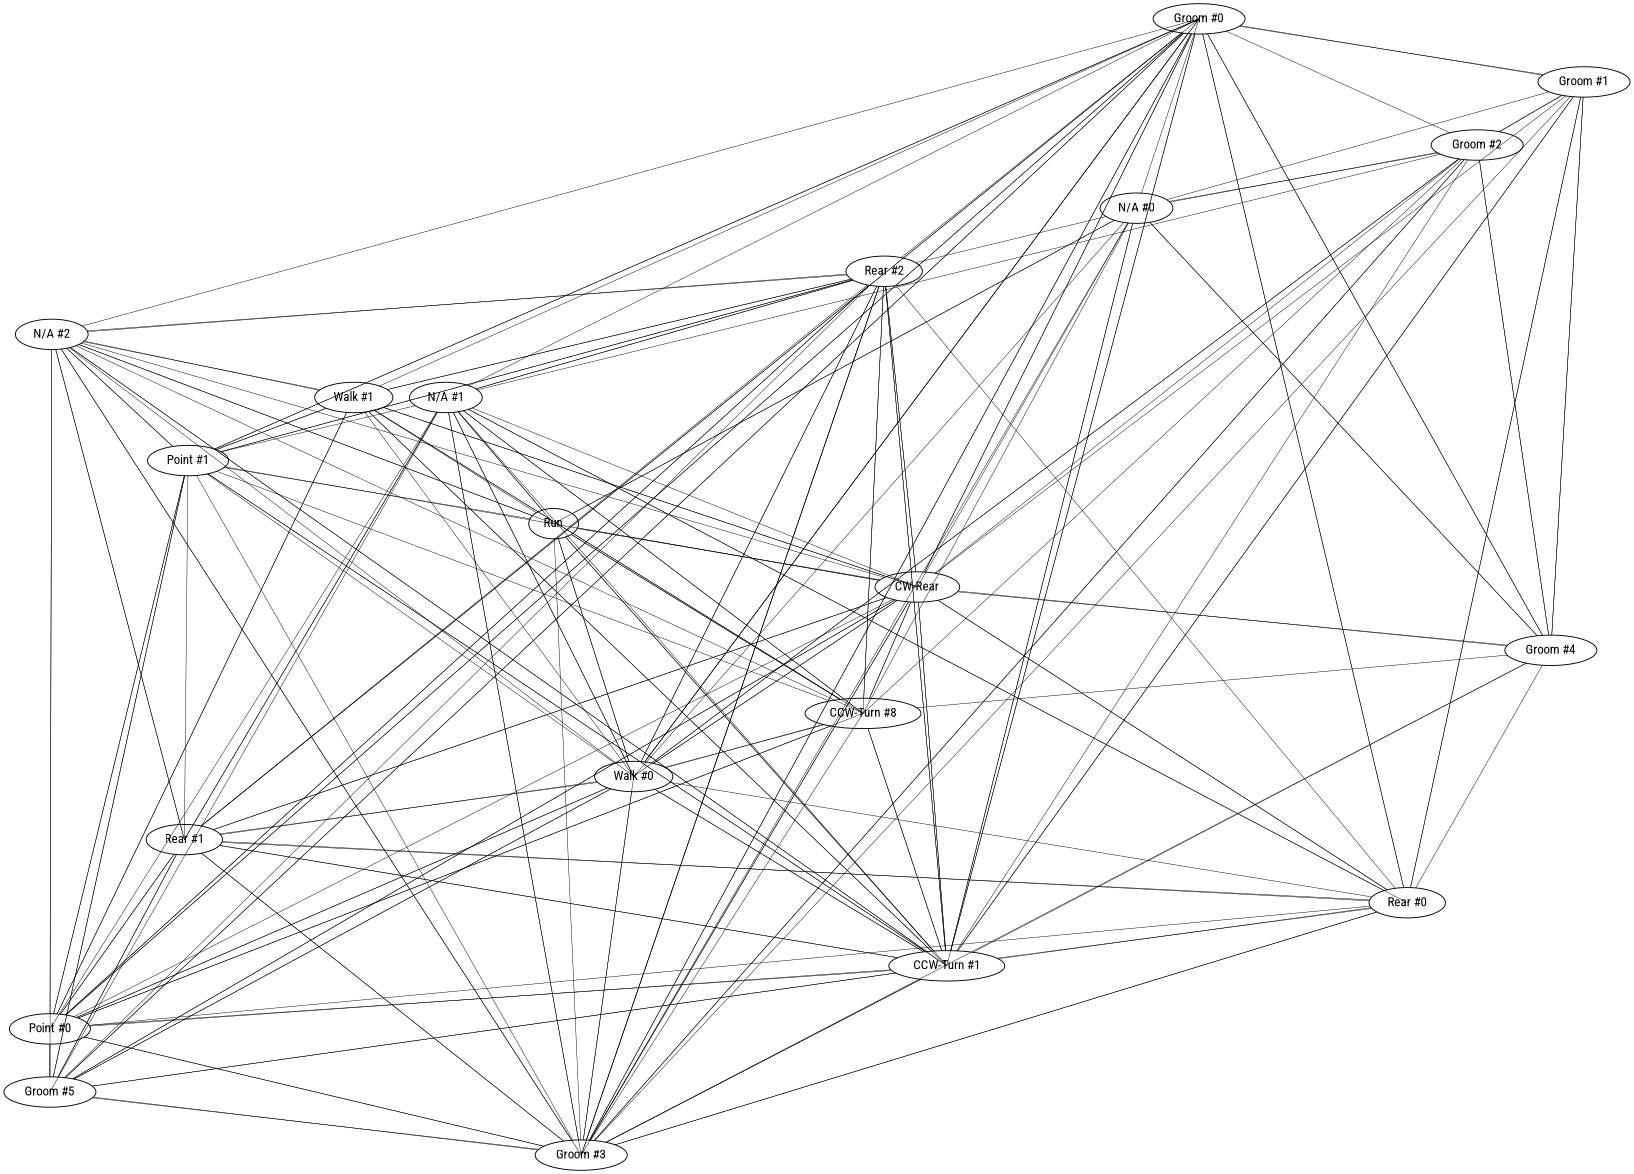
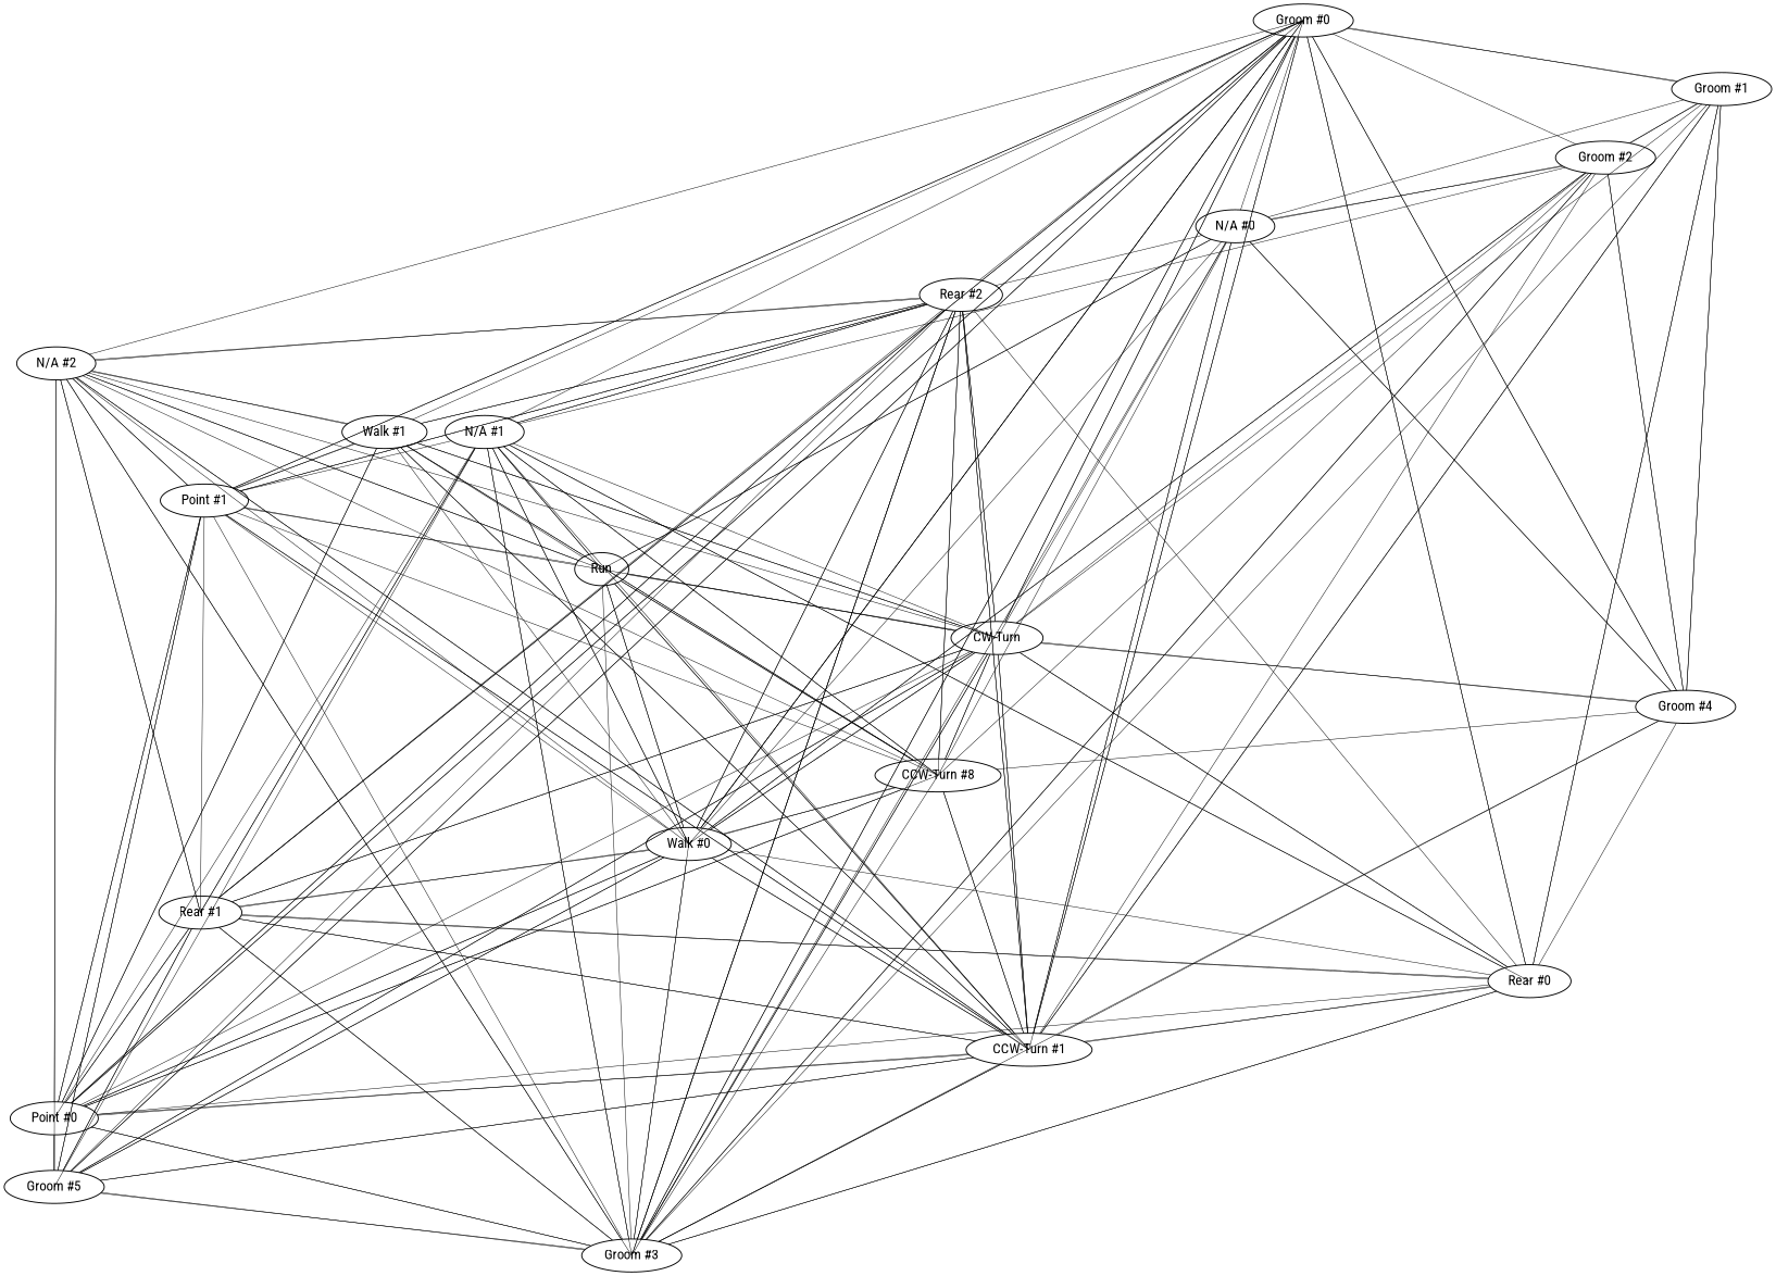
  graph {
    concentrate=true
    fontname="Roboto Condensed"
    splines=line
    node [fontname="Roboto Condensed"]
    edge [fontname="Roboto Condensed" penwidth=0.5 weight=100]
    "Groom #0" [height=0.16640431038100123 width=0.16640431038100123]
    "Groom #1" [height=0.039216321918880866 width=0.039216321918880866]
    "Groom #3" [height=0.03803596493531124 width=0.03803596493531124]
    "Groom #4" [height=0.02796791060246876 width=0.02796791060246876]
-   "CW-Turn" [height=0.17298924190730916 width=0.17298924190730916 label="CW-Rear"]
+   "CW-Turn" [height=0.17298924190730916 width=0.17298924190730916]
    "Groom #5" [height=0.049489744160724866 width=0.049489744160724866]
    "CCW-Turn #1" [height=0.10557034064196208 width=0.10557034064196208]
    "Point #0" [height=0.02241753229596494 width=0.02241753229596494]
    "Rear #0" [height=0.045301139676077774 width=0.045301139676077774]
    "Rear #1" [height=0.04196229053534306 width=0.04196229053534306]
    "Groom #2" [height=0.0121288999542733 width=0.0121288999542733]
    "Walk #0" [height=0.08343459627084612 width=0.08343459627084612]
    n13 [height=0.06552015059504164 label="CCW-Turn #8" width=0.06552015059504164]
    Run [height=0.08969884799899358 width=0.08969884799899358]
    "N/A #0" [height=0.004706140223369719 width=0.004706140223369719]
    "Rear #2" [height=0.01015824169625263 width=0.01015824169625263]
    "Point #1" [height=0.010341313332939616 width=0.010341313332939616]
    "Walk #1" [height=0.005526540946738602 width=0.005526540946738602]
    "N/A #1" [height=0.0064991382742074924 width=0.0064991382742074924]
    "N/A #2" [height=0.002631333652293207 width=0.002631333652293207]
    "Groom #0" -- "Groom #1" [weight=10]
    "Groom #0" -- "Groom #3" [weight=10]
    "Groom #0" -- "Groom #4" [weight=10]
    "Groom #0" -- "CW-Turn"
    "Groom #0" -- "Groom #5"
    "Groom #0" -- "CCW-Turn #1" [weight=10]
    "Groom #0" -- "Point #0" [weight=10]
    "Groom #0" -- "Rear #0"
    "Groom #0" -- "Rear #1"
    "Groom #1" -- "Groom #0"
    "Groom #1" -- "Groom #3" [weight=10]
    "Groom #1" -- "Groom #4"
    "Groom #1" -- "CW-Turn"
    "Groom #1" -- "CCW-Turn #1"
    "Groom #1" -- "Rear #0"
    "Groom #1" -- "Groom #2"
    "Groom #3" -- "Groom #0"
    "Groom #3" -- "CW-Turn"
    "Groom #3" -- "Groom #5"
    "Groom #3" -- "CCW-Turn #1"
    "Groom #3" -- "Point #0" [weight=10]
    "Groom #3" -- "Rear #0" [weight=10]
    "Groom #3" -- "Rear #1" [weight=10]
    "Groom #3" -- "Groom #2" [weight=10]
    "Groom #3" -- "Walk #0" [weight=10]
    "Groom #3" -- n13 [weight=10]
    "Groom #3" -- Run [weight=10]
    "Groom #4" -- "Groom #0"
    "Groom #4" -- "Groom #1"
    "Groom #4" -- "Groom #3" [weight=10]
    "Groom #4" -- "CW-Turn"
    "Groom #4" -- "CCW-Turn #1"
    "Groom #4" -- "Rear #0" [weight=10]
    "Groom #4" -- "Groom #2"
    "Groom #4" -- n13 [weight=10]
    "Groom #4" -- "N/A #0" [weight=10]
    "CW-Turn" -- "Groom #0"
    "CW-Turn" -- "Groom #3"
    "CW-Turn" -- "Groom #4" [weight=10]
    "CW-Turn" -- "Groom #5" [weight=10]
    "CW-Turn" -- "CCW-Turn #1"
    "CW-Turn" -- "Rear #0" [weight=10]
    "CW-Turn" -- "Rear #1" [weight=10]
    "CW-Turn" -- "Walk #0"
    "CW-Turn" -- n13 [weight=10]
    "CW-Turn" -- Run
    "CW-Turn" -- "Rear #2" [weight=10]
    "Groom #5" -- "Groom #0"
    "Groom #5" -- "Groom #3"
    "Groom #5" -- "CW-Turn"
    "Groom #5" -- "CCW-Turn #1"
    "Groom #5" -- "Point #0"
    "Groom #5" -- "Rear #1"
    "Groom #5" -- "Walk #0" [weight=10]
    "Groom #5" -- "Point #1" [weight=10]
    "CCW-Turn #1" -- "Groom #0"
    "CCW-Turn #1" -- "Groom #1" [weight=10]
    "CCW-Turn #1" -- "Groom #3"
    "CCW-Turn #1" -- "CW-Turn"
    "CCW-Turn #1" -- "Groom #5" [weight=10]
    "CCW-Turn #1" -- "Point #0"
    "CCW-Turn #1" -- "Rear #0"
    "CCW-Turn #1" -- "Rear #1"
    "CCW-Turn #1" -- "Walk #0"
    "CCW-Turn #1" -- n13
    "CCW-Turn #1" -- Run [weight=10]
    "CCW-Turn #1" -- "Rear #2" [weight=10]
    "Point #0" -- "Groom #0"
    "Point #0" -- "Groom #3" [weight=10]
    "Point #0" -- "CW-Turn"
    "Point #0" -- "Groom #5"
    "Point #0" -- "CCW-Turn #1"
    "Point #0" -- "Rear #0" [weight=10]
    "Point #0" -- "Rear #1"
    "Point #0" -- "Walk #0"
    "Point #0" -- n13
    "Point #0" -- "Rear #2" [weight=10]
    "Point #0" -- "Point #1"
    "Point #0" -- "Walk #1" [weight=10]
    "Rear #0" -- "Groom #0"
    "Rear #0" -- "Groom #1"
    "Rear #0" -- "Groom #3" [weight=10]
    "Rear #0" -- "CW-Turn"
    "Rear #0" -- "CCW-Turn #1"
    "Rear #0" -- "Rear #1"
    "Rear #0" -- "Walk #0" [weight=10]
    "Rear #1" -- "Groom #0"
    "Rear #1" -- "Groom #3" [weight=10]
    "Rear #1" -- "CW-Turn"
    "Rear #1" -- "Groom #5"
    "Rear #1" -- "CCW-Turn #1"
    "Rear #1" -- "Point #0"
    "Rear #1" -- "Rear #0"
    "Rear #1" -- "Walk #0"
    "Groom #2" -- "Groom #0"
    "Groom #2" -- "Groom #1"
    "Groom #2" -- "Groom #3"
    "Groom #2" -- "Groom #4"
    "Groom #2" -- "CW-Turn"
    "Groom #2" -- "CCW-Turn #1"
    "Groom #2" -- "Walk #0" [weight=10]
    "Groom #2" -- n13
    "Groom #2" -- "N/A #0" [weight=10]
    "Walk #0" -- "Groom #0" [weight=10]
    "Walk #0" -- "CW-Turn"
    "Walk #0" -- "Groom #5" [weight=10]
    "Walk #0" -- "CCW-Turn #1"
    "Walk #0" -- "Point #0" [weight=10]
    "Walk #0" -- "Rear #1" [weight=10]
    "Walk #0" -- n13
    "Walk #0" -- Run
    "Walk #0" -- "Rear #2" [weight=10]
    n13 -- "CW-Turn"
    n13 -- "CCW-Turn #1"
    n13 -- "Walk #0"
    n13 -- Run
    Run -- "CW-Turn"
    Run -- "CCW-Turn #1" [weight=10]
    Run -- "Walk #0"
    Run -- n13
    "N/A #0" -- "Groom #0" [weight=10]
    "N/A #0" -- "Groom #1"
    "N/A #0" -- "Groom #3" [weight=10]
    "N/A #0" -- "Groom #4"
    "N/A #0" -- "CW-Turn"
    "N/A #0" -- "CCW-Turn #1"
    "N/A #0" -- "Groom #2"
    "N/A #0" -- "Walk #0"
    "N/A #0" -- n13
    "N/A #0" -- Run
    "N/A #0" -- "Rear #2" [weight=10]
    "Rear #2" -- "Groom #0" [weight=10]
    "Rear #2" -- "Groom #3" [weight=10]
    "Rear #2" -- "CW-Turn"
    "Rear #2" -- "Groom #5"
    "Rear #2" -- "CCW-Turn #1"
    "Rear #2" -- "Point #0"
    "Rear #2" -- "Rear #0" [weight=10]
    "Rear #2" -- "Rear #1"
    "Rear #2" -- "Walk #0"
    "Rear #2" -- n13
    "Rear #2" -- "Point #1"
    "Rear #2" -- "Walk #1" [weight=10]
    "Rear #2" -- "N/A #1" [weight=10]
    "Rear #2" -- "N/A #2" [weight=10]
    "Point #1" -- "Groom #0"
    "Point #1" -- "Groom #3"
    "Point #1" -- "CW-Turn"
    "Point #1" -- "Groom #5"
    "Point #1" -- "CCW-Turn #1"
    "Point #1" -- "Point #0"
    "Point #1" -- "Rear #1"
    "Point #1" -- "Walk #0"
    "Point #1" -- n13 [weight=10]
    "Point #1" -- Run [weight=10]
    "Point #1" -- "Rear #2"
    "Point #1" -- "Walk #1"
    "Point #1" -- "N/A #2"
    "Walk #1" -- "Groom #0" [weight=10]
    "Walk #1" -- "CW-Turn"
    "Walk #1" -- "CCW-Turn #1"
    "Walk #1" -- "Point #0"
    "Walk #1" -- "Walk #0"
    "Walk #1" -- n13
    "Walk #1" -- Run
    "Walk #1" -- "Rear #2"
    "Walk #1" -- "Point #1"
    "Walk #1" -- "N/A #2"
    "N/A #1" -- "Groom #0"
    "N/A #1" -- "Groom #3"
    "N/A #1" -- "CW-Turn"
    "N/A #1" -- "Groom #5"
    "N/A #1" -- "CCW-Turn #1"
    "N/A #1" -- "Point #0" [weight=10]
    "N/A #1" -- "Rear #0" [weight=10]
    "N/A #1" -- "Rear #1"
    "N/A #1" -- "Groom #2" [weight=10]
    "N/A #1" -- "Walk #0"
    "N/A #1" -- n13
    "N/A #1" -- Run [weight=10]
    "N/A #1" -- "Rear #2"
    "N/A #1" -- "Point #1" [weight=10]
    "N/A #2" -- "Groom #0" [weight=10]
    "N/A #2" -- "Groom #3"
    "N/A #2" -- "CW-Turn"
    "N/A #2" -- "Groom #5"
    "N/A #2" -- "CCW-Turn #1"
    "N/A #2" -- "Point #0"
    "N/A #2" -- "Rear #1" [weight=10]
    "N/A #2" -- "Walk #0"
    "N/A #2" -- n13 [weight=10]
    "N/A #2" -- Run
    "N/A #2" -- "Rear #2"
    "N/A #2" -- "Point #1"
    "N/A #2" -- "Walk #1"
  }
